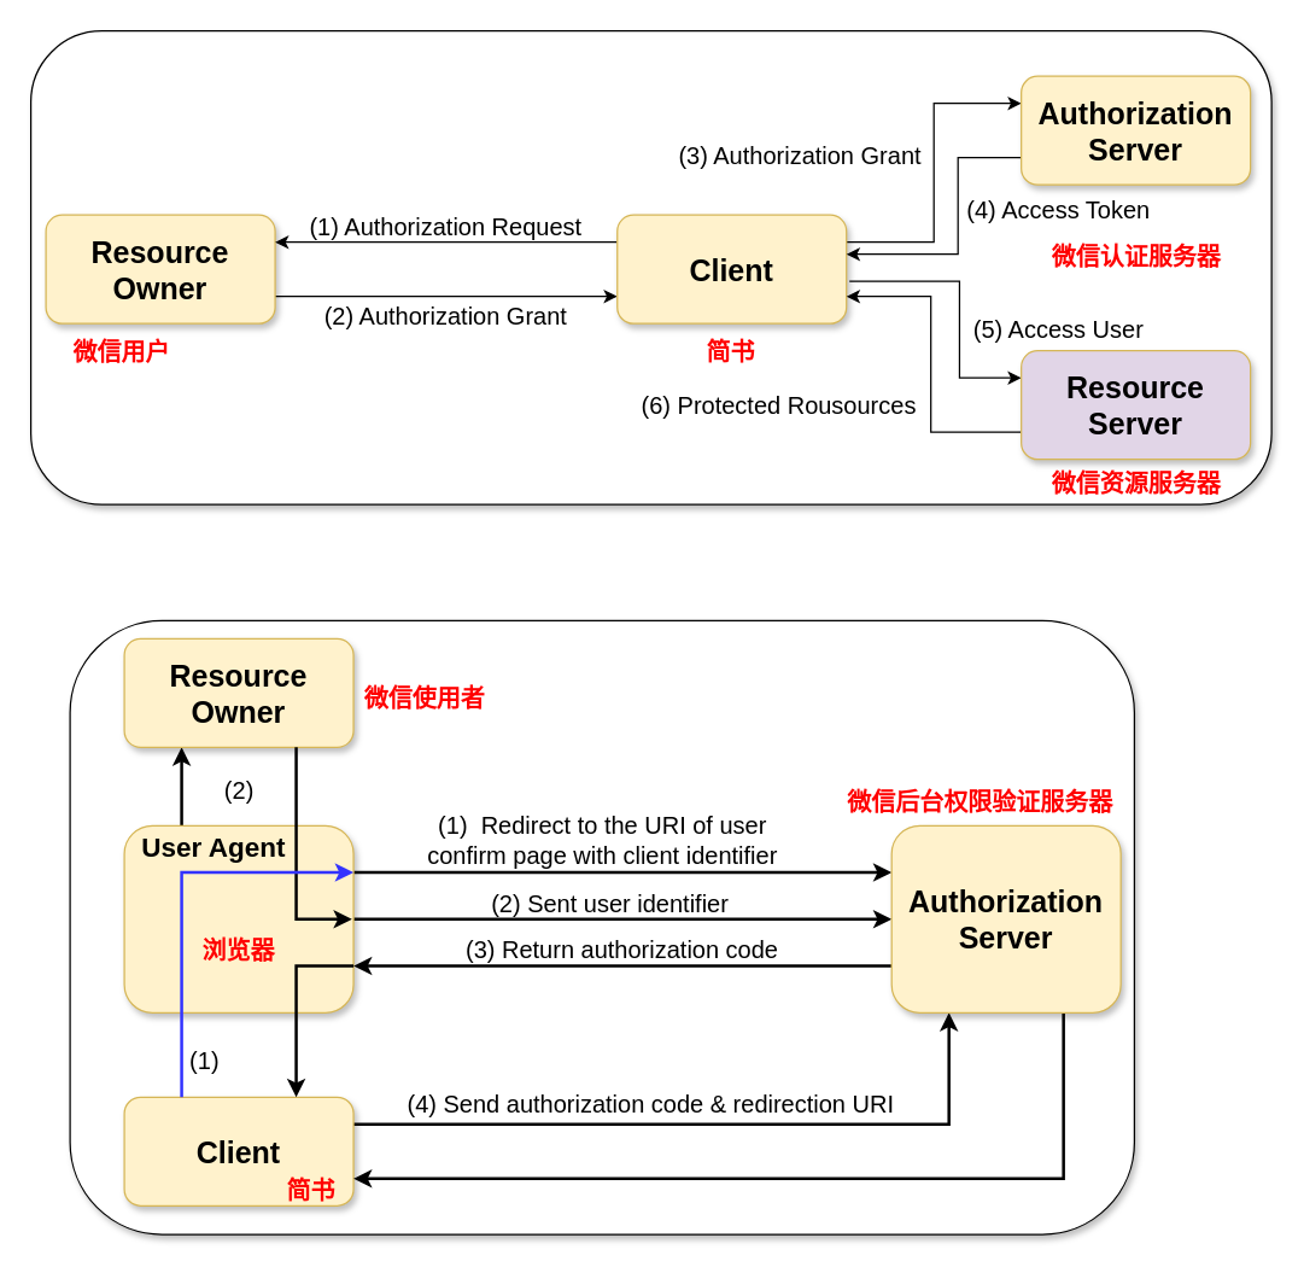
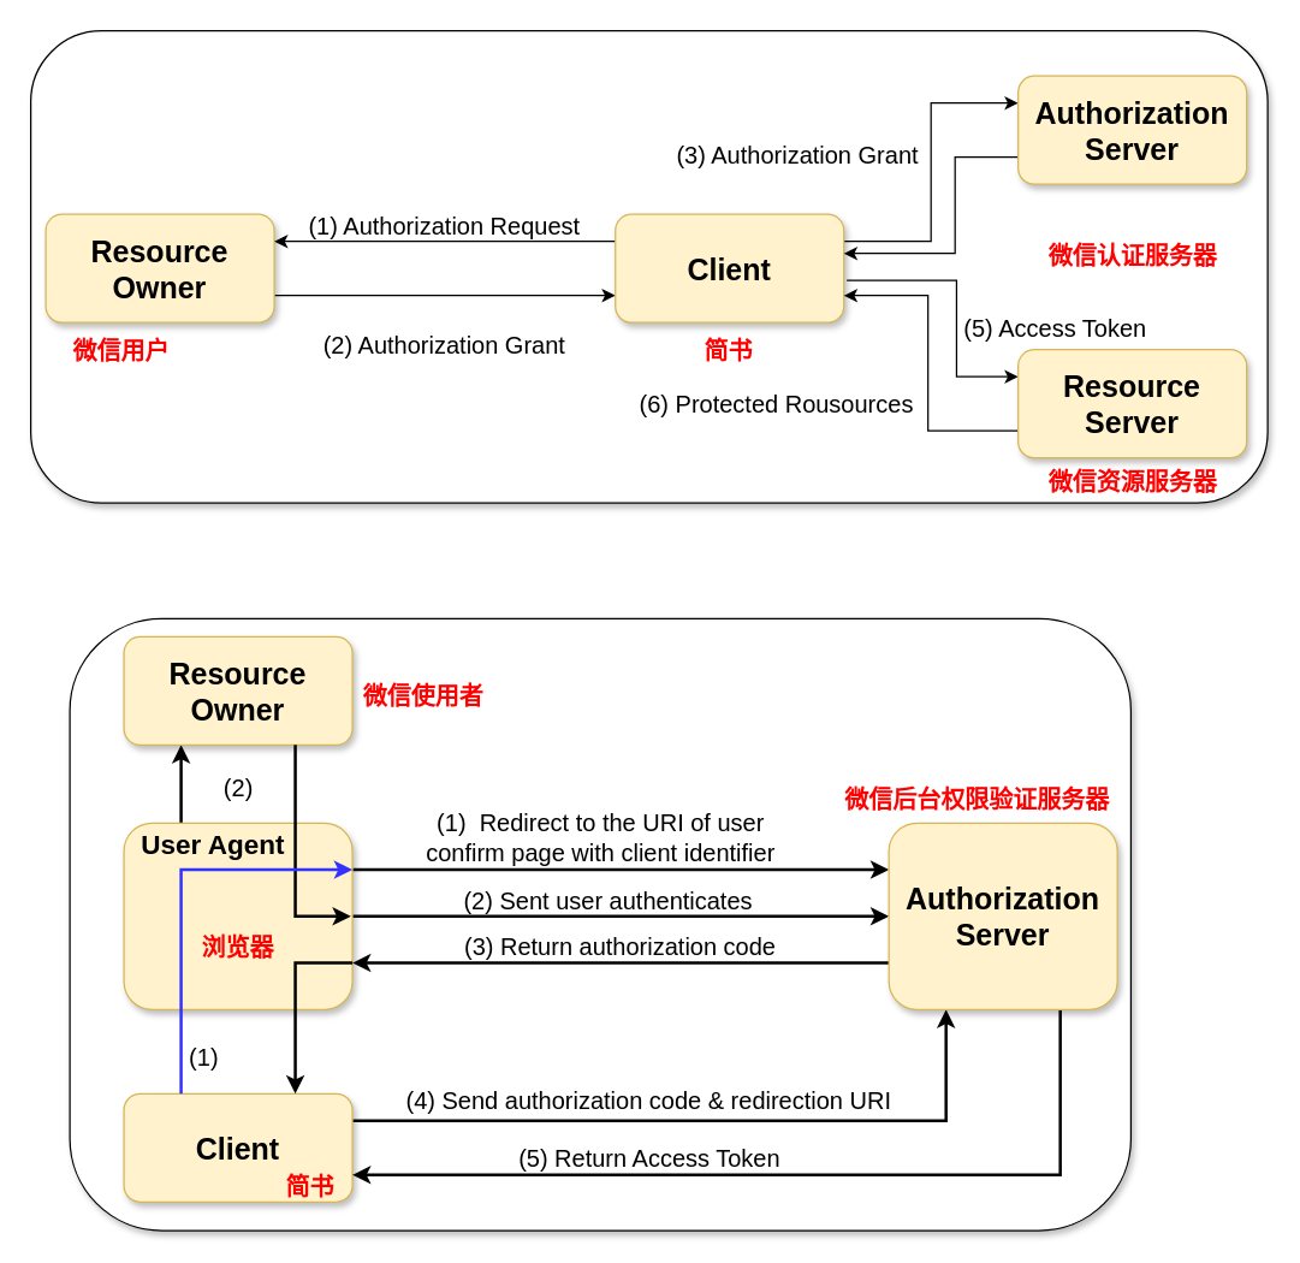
  <mxCell id="0" />
  <mxCell id="1" parent="0" />
  <mxCell id="2" value="" style="rounded=1;whiteSpace=wrap;html=1;shadow=1;" vertex="1" parent="1"><mxGeometry x="20" y="20" width="823" height="314" as="geometry" /></mxCell>
  <mxCell id="3" style="edgeStyle=orthogonalEdgeStyle;rounded=0;orthogonalLoop=1;jettySize=auto;html=1;entryX=0;entryY=0.75;entryDx=0;entryDy=0;exitX=1;exitY=0.75;exitDx=0;exitDy=0;" edge="1" parent="1" source="4" target="8"><mxGeometry relative="1" as="geometry" /></mxCell>
  <mxCell id="4" value="&lt;font style=&quot;font-size: 20px&quot;&gt;&lt;b&gt;Resource Owner&lt;/b&gt;&lt;/font&gt;" style="rounded=1;whiteSpace=wrap;html=1;fillColor=#fff2cc;strokeColor=#d6b656;shadow=1;" vertex="1" parent="1"><mxGeometry x="30" y="142" width="152" height="72" as="geometry" /></mxCell>
  <mxCell id="5" style="edgeStyle=orthogonalEdgeStyle;rounded=0;orthogonalLoop=1;jettySize=auto;html=1;entryX=1;entryY=0.25;entryDx=0;entryDy=0;exitX=0;exitY=0.25;exitDx=0;exitDy=0;" edge="1" parent="1" source="8" target="4"><mxGeometry relative="1" as="geometry" /></mxCell>
  <mxCell id="6" style="edgeStyle=orthogonalEdgeStyle;rounded=0;orthogonalLoop=1;jettySize=auto;html=1;entryX=0;entryY=0.25;entryDx=0;entryDy=0;exitX=1;exitY=0.25;exitDx=0;exitDy=0;" edge="1" parent="1" source="8" target="10"><mxGeometry relative="1" as="geometry" /></mxCell>
  <mxCell id="7" style="edgeStyle=orthogonalEdgeStyle;rounded=0;orthogonalLoop=1;jettySize=auto;html=1;entryX=0;entryY=0.25;entryDx=0;entryDy=0;exitX=1.013;exitY=0.611;exitDx=0;exitDy=0;exitPerimeter=0;" edge="1" parent="1" source="8" target="12"><mxGeometry relative="1" as="geometry"><Array as="points"><mxPoint x="636" y="186" /><mxPoint x="636" y="250" /></Array></mxGeometry></mxCell>
  <mxCell id="8" value="&lt;font style=&quot;font-size: 20px&quot;&gt;&lt;b&gt;Client&lt;/b&gt;&lt;/font&gt;" style="rounded=1;whiteSpace=wrap;html=1;fillColor=#fff2cc;strokeColor=#d6b656;shadow=1;" vertex="1" parent="1"><mxGeometry x="409" y="142" width="152" height="72" as="geometry" /></mxCell>
  <mxCell id="9" style="edgeStyle=orthogonalEdgeStyle;rounded=0;orthogonalLoop=1;jettySize=auto;html=1;entryX=1;entryY=0.361;entryDx=0;entryDy=0;exitX=0;exitY=0.75;exitDx=0;exitDy=0;entryPerimeter=0;" edge="1" parent="1" source="10" target="8"><mxGeometry relative="1" as="geometry"><Array as="points"><mxPoint x="635" y="104" /><mxPoint x="635" y="168" /></Array></mxGeometry></mxCell>
  <mxCell id="10" value="&lt;font style=&quot;font-size: 20px&quot;&gt;&lt;b&gt;Authorization Server&lt;/b&gt;&lt;/font&gt;" style="rounded=1;whiteSpace=wrap;html=1;fillColor=#fff2cc;strokeColor=#d6b656;shadow=1;" vertex="1" parent="1"><mxGeometry x="677" y="50" width="152" height="72" as="geometry" /></mxCell>
  <mxCell id="11" style="edgeStyle=orthogonalEdgeStyle;rounded=0;orthogonalLoop=1;jettySize=auto;html=1;entryX=1;entryY=0.75;entryDx=0;entryDy=0;exitX=0;exitY=0.75;exitDx=0;exitDy=0;" edge="1" parent="1" source="12" target="8"><mxGeometry relative="1" as="geometry"><Array as="points"><mxPoint x="617" y="286" /><mxPoint x="617" y="196" /></Array></mxGeometry></mxCell>
- <mxCell id="12" value="&lt;font style=&quot;font-size: 20px&quot;&gt;&lt;b&gt;Resource Server&lt;br&gt;&lt;/b&gt;&lt;/font&gt;" style="rounded=1;whiteSpace=wrap;html=1;fillColor=#e1d5e7;strokeColor=#d6b656;shadow=1;" vertex="1" parent="1"><mxGeometry x="677" y="232" width="152" height="72" as="geometry" /></mxCell>
+ <mxCell id="12" value="&lt;font style=&quot;font-size: 20px&quot;&gt;&lt;b&gt;Resource Server&lt;br&gt;&lt;/b&gt;&lt;/font&gt;" style="rounded=1;whiteSpace=wrap;html=1;fillColor=#fff2cc;strokeColor=#d6b656;shadow=1;" vertex="1" parent="1"><mxGeometry x="677" y="232" width="152" height="72" as="geometry" /></mxCell>
  <mxCell id="13" value="&lt;font style=&quot;font-size: 16px&quot;&gt;(1) Authorization Request&lt;/font&gt;" style="text;html=1;strokeColor=none;fillColor=none;align=center;verticalAlign=middle;whiteSpace=wrap;rounded=0;shadow=1;" vertex="1" parent="1"><mxGeometry x="195.25" y="140" width="200.5" height="20" as="geometry" /></mxCell>
- <mxCell id="14" value="&lt;font style=&quot;font-size: 16px&quot;&gt;(2) Authorization Grant&lt;/font&gt;" style="text;html=1;strokeColor=none;fillColor=none;align=center;verticalAlign=middle;whiteSpace=wrap;rounded=0;shadow=1;" vertex="1" parent="1"><mxGeometry x="202" y="199" width="187" height="20" as="geometry" /></mxCell>
+ <mxCell id="14" value="&lt;font style=&quot;font-size: 16px&quot;&gt;(2) Authorization Grant&lt;/font&gt;" style="text;html=1;strokeColor=none;fillColor=none;align=center;verticalAlign=middle;whiteSpace=wrap;rounded=0;shadow=1;" vertex="1" parent="1"><mxGeometry x="202" y="219" width="187" height="20" as="geometry" /></mxCell>
  <mxCell id="15" value="&lt;font style=&quot;font-size: 16px&quot;&gt;(3) Authorization Grant&lt;/font&gt;" style="text;html=1;strokeColor=none;fillColor=none;align=center;verticalAlign=middle;whiteSpace=wrap;rounded=0;shadow=1;" vertex="1" parent="1"><mxGeometry x="437" y="93" width="187" height="20" as="geometry" /></mxCell>
- <mxCell id="16" value="&lt;font style=&quot;font-size: 16px&quot;&gt;(4) Access Token&lt;/font&gt;" style="text;html=1;strokeColor=none;fillColor=none;align=center;verticalAlign=middle;whiteSpace=wrap;rounded=0;shadow=1;" vertex="1" parent="1"><mxGeometry x="638" y="129" width="128" height="20" as="geometry" /></mxCell>
- <mxCell id="17" value="&lt;font style=&quot;font-size: 16px&quot;&gt;(5) Access User&lt;/font&gt;" style="text;html=1;strokeColor=none;fillColor=none;align=center;verticalAlign=middle;whiteSpace=wrap;rounded=0;shadow=1;" vertex="1" parent="1"><mxGeometry x="638" y="208" width="128" height="20" as="geometry" /></mxCell>
+ <mxCell id="17" value="&lt;font style=&quot;font-size: 16px&quot;&gt;(5) Access Token&lt;/font&gt;" style="text;html=1;strokeColor=none;fillColor=none;align=center;verticalAlign=middle;whiteSpace=wrap;rounded=0;shadow=1;" vertex="1" parent="1"><mxGeometry x="638" y="208" width="128" height="20" as="geometry" /></mxCell>
  <mxCell id="18" value="&lt;font style=&quot;font-size: 16px&quot;&gt;(6) Protected Rousources&lt;/font&gt;" style="text;html=1;strokeColor=none;fillColor=none;align=center;verticalAlign=middle;whiteSpace=wrap;rounded=0;shadow=1;" vertex="1" parent="1"><mxGeometry x="412" y="258" width="209" height="20" as="geometry" /></mxCell>
  <mxCell id="19" value="&lt;span style=&quot;font-size: 16px&quot;&gt;&lt;font color=&quot;#ff0000&quot;&gt;&lt;b&gt;微信用户&lt;/b&gt;&lt;/font&gt;&lt;/span&gt;" style="text;html=1;strokeColor=none;fillColor=none;align=center;verticalAlign=middle;whiteSpace=wrap;rounded=0;shadow=1;" vertex="1" parent="1"><mxGeometry x="40.38" y="223" width="81.25" height="20" as="geometry" /></mxCell>
  <mxCell id="20" value="&lt;font color=&quot;#ff0000&quot;&gt;&lt;span style=&quot;font-size: 16px&quot;&gt;&lt;b&gt;简书&lt;/b&gt;&lt;/span&gt;&lt;/font&gt;" style="text;html=1;strokeColor=none;fillColor=none;align=center;verticalAlign=middle;whiteSpace=wrap;rounded=0;shadow=1;" vertex="1" parent="1"><mxGeometry x="444.37" y="223" width="81.25" height="20" as="geometry" /></mxCell>
  <mxCell id="21" value="&lt;span style=&quot;font-size: 16px&quot;&gt;&lt;font color=&quot;#ff0000&quot;&gt;&lt;b&gt;微信认证服务器&lt;/b&gt;&lt;/font&gt;&lt;/span&gt;" style="text;html=1;strokeColor=none;fillColor=none;align=center;verticalAlign=middle;whiteSpace=wrap;rounded=0;shadow=1;" vertex="1" parent="1"><mxGeometry x="684.5" y="160" width="137" height="20" as="geometry" /></mxCell>
  <mxCell id="22" value="&lt;span style=&quot;font-size: 16px&quot;&gt;&lt;font color=&quot;#ff0000&quot;&gt;&lt;b&gt;微信资源服务器&lt;/b&gt;&lt;/font&gt;&lt;/span&gt;" style="text;html=1;strokeColor=none;fillColor=none;align=center;verticalAlign=middle;whiteSpace=wrap;rounded=0;shadow=1;" vertex="1" parent="1"><mxGeometry x="684.5" y="310" width="137" height="20" as="geometry" /></mxCell>
  <mxCell id="23" value="" style="rounded=1;whiteSpace=wrap;html=1;shadow=1;" vertex="1" parent="1"><mxGeometry x="46" y="411" width="706" height="407" as="geometry" /></mxCell>
  <mxCell id="24" style="edgeStyle=orthogonalEdgeStyle;rounded=0;orthogonalLoop=1;jettySize=auto;html=1;entryX=0.25;entryY=1;entryDx=0;entryDy=0;exitX=1;exitY=0.25;exitDx=0;exitDy=0;strokeWidth=2;" edge="1" parent="1" source="25" target="33"><mxGeometry relative="1" as="geometry" /></mxCell>
  <mxCell id="25" value="&lt;font style=&quot;font-size: 20px&quot;&gt;&lt;b&gt;Client&lt;/b&gt;&lt;/font&gt;" style="rounded=1;whiteSpace=wrap;html=1;fillColor=#fff2cc;strokeColor=#d6b656;shadow=1;" vertex="1" parent="1"><mxGeometry x="82" y="727" width="152" height="72" as="geometry" /></mxCell>
  <mxCell id="26" style="edgeStyle=orthogonalEdgeStyle;rounded=0;orthogonalLoop=1;jettySize=auto;html=1;entryX=0.25;entryY=1;entryDx=0;entryDy=0;exitX=0.25;exitY=0;exitDx=0;exitDy=0;strokeWidth=2;" edge="1" parent="1" source="29" target="30"><mxGeometry relative="1" as="geometry" /></mxCell>
  <mxCell id="27" style="edgeStyle=orthogonalEdgeStyle;rounded=0;orthogonalLoop=1;jettySize=auto;html=1;entryX=0;entryY=0.25;entryDx=0;entryDy=0;exitX=1;exitY=0.25;exitDx=0;exitDy=0;strokeWidth=2;" edge="1" parent="1" source="29" target="33"><mxGeometry relative="1" as="geometry" /></mxCell>
  <mxCell id="28" style="edgeStyle=orthogonalEdgeStyle;rounded=0;orthogonalLoop=1;jettySize=auto;html=1;strokeWidth=2;" edge="1" parent="1" source="29" target="33"><mxGeometry relative="1" as="geometry" /></mxCell>
  <mxCell id="29" value="" style="rounded=1;whiteSpace=wrap;html=1;fillColor=#fff2cc;strokeColor=#d6b656;shadow=1;" vertex="1" parent="1"><mxGeometry x="82" y="547" width="152" height="124" as="geometry" /></mxCell>
  <mxCell id="30" value="&lt;font style=&quot;font-size: 20px&quot;&gt;&lt;b&gt;Resource Owner&lt;/b&gt;&lt;/font&gt;" style="rounded=1;whiteSpace=wrap;html=1;fillColor=#fff2cc;strokeColor=#d6b656;shadow=1;" vertex="1" parent="1"><mxGeometry x="82" y="423" width="152" height="72" as="geometry" /></mxCell>
  <mxCell id="31" style="edgeStyle=orthogonalEdgeStyle;rounded=0;orthogonalLoop=1;jettySize=auto;html=1;entryX=1;entryY=0.75;entryDx=0;entryDy=0;exitX=0;exitY=0.75;exitDx=0;exitDy=0;strokeWidth=2;" edge="1" parent="1" source="33" target="29"><mxGeometry relative="1" as="geometry" /></mxCell>
  <mxCell id="32" style="edgeStyle=orthogonalEdgeStyle;rounded=0;orthogonalLoop=1;jettySize=auto;html=1;entryX=1;entryY=0.75;entryDx=0;entryDy=0;exitX=0.75;exitY=1;exitDx=0;exitDy=0;strokeWidth=2;" edge="1" parent="1" source="33" target="25"><mxGeometry relative="1" as="geometry" /></mxCell>
  <mxCell id="33" value="&lt;b style=&quot;font-size: 20px&quot;&gt;Authorization Server&lt;/b&gt;" style="rounded=1;whiteSpace=wrap;html=1;fillColor=#fff2cc;strokeColor=#d6b656;shadow=1;" vertex="1" parent="1"><mxGeometry x="591" y="547" width="152" height="124" as="geometry" /></mxCell>
  <mxCell id="34" value="&lt;font style=&quot;font-size: 16px&quot;&gt;(1)&amp;nbsp; Redirect to the URI of&amp;nbsp;&lt;/font&gt;&lt;font style=&quot;font-size: 16px&quot;&gt;user confirm page with c&lt;/font&gt;&lt;span style=&quot;font-size: 16px&quot;&gt;lient identifier&lt;/span&gt;" style="text;html=1;strokeColor=none;fillColor=none;align=center;verticalAlign=middle;whiteSpace=wrap;rounded=0;shadow=1;" vertex="1" parent="1"><mxGeometry x="264.5" y="547" width="269" height="20" as="geometry" /></mxCell>
- <mxCell id="35" value="&lt;font style=&quot;font-size: 16px&quot;&gt;(2) Sent user identifier&lt;/font&gt;" style="text;html=1;strokeColor=none;fillColor=none;align=center;verticalAlign=middle;whiteSpace=wrap;rounded=0;shadow=1;strokeWidth=2;" vertex="1" parent="1"><mxGeometry x="233" y="589" width="343" height="20" as="geometry" /></mxCell>
+ <mxCell id="35" value="&lt;font style=&quot;font-size: 16px&quot;&gt;(2) Sent user authenticates&lt;/font&gt;" style="text;html=1;strokeColor=none;fillColor=none;align=center;verticalAlign=middle;whiteSpace=wrap;rounded=0;shadow=1;strokeWidth=2;" vertex="1" parent="1"><mxGeometry x="233" y="589" width="343" height="20" as="geometry" /></mxCell>
  <mxCell id="36" value="&lt;span style=&quot;font-size: 16px&quot;&gt;(1)&lt;/span&gt;" style="text;html=1;strokeColor=none;fillColor=none;align=center;verticalAlign=middle;whiteSpace=wrap;rounded=0;shadow=1;" vertex="1" parent="1"><mxGeometry x="123.63" y="693" width="23" height="20" as="geometry" /></mxCell>
  <mxCell id="37" value="&lt;span style=&quot;font-size: 16px&quot;&gt;(2)&lt;/span&gt;" style="text;html=1;strokeColor=none;fillColor=none;align=center;verticalAlign=middle;whiteSpace=wrap;rounded=0;shadow=1;" vertex="1" parent="1"><mxGeometry x="146.63" y="514" width="23" height="20" as="geometry" /></mxCell>
  <mxCell id="38" style="edgeStyle=orthogonalEdgeStyle;rounded=0;orthogonalLoop=1;jettySize=auto;html=1;entryX=0;entryY=1;entryDx=0;entryDy=0;exitX=0.75;exitY=1;exitDx=0;exitDy=0;strokeWidth=2;" edge="1" parent="1" source="30" target="35"><mxGeometry relative="1" as="geometry"><mxPoint x="130" y="557" as="sourcePoint" /><mxPoint x="130" y="505" as="targetPoint" /><Array as="points"><mxPoint x="196" y="609" /></Array></mxGeometry></mxCell>
  <mxCell id="39" value="&lt;font style=&quot;font-size: 16px&quot;&gt;(3) Return authorization code&lt;/font&gt;" style="text;html=1;strokeColor=none;fillColor=none;align=center;verticalAlign=middle;whiteSpace=wrap;rounded=0;shadow=1;" vertex="1" parent="1"><mxGeometry x="241" y="619" width="343" height="20" as="geometry" /></mxCell>
  <mxCell id="40" value="&lt;font style=&quot;font-size: 16px&quot;&gt;(4) Send authorization code &amp;amp; redirection URI&lt;/font&gt;" style="text;html=1;strokeColor=none;fillColor=none;align=center;verticalAlign=middle;whiteSpace=wrap;rounded=0;shadow=1;" vertex="1" parent="1"><mxGeometry x="261" y="722" width="341" height="20" as="geometry" /></mxCell>
+ <mxCell id="41" value="&lt;font style=&quot;font-size: 16px&quot;&gt;(5) Return Access Token&lt;/font&gt;" style="text;html=1;strokeColor=none;fillColor=none;align=center;verticalAlign=middle;whiteSpace=wrap;rounded=0;shadow=1;" vertex="1" parent="1"><mxGeometry x="341.5" y="760" width="180" height="20" as="geometry" /></mxCell>
  <mxCell id="42" style="edgeStyle=orthogonalEdgeStyle;rounded=0;orthogonalLoop=1;jettySize=auto;html=1;entryX=1;entryY=0.25;entryDx=0;entryDy=0;exitX=0.25;exitY=0;exitDx=0;exitDy=0;strokeWidth=2;strokeColor=#3333FF;" edge="1" parent="1" source="25" target="29"><mxGeometry relative="1" as="geometry"><Array as="points"><mxPoint x="120" y="578" /></Array></mxGeometry></mxCell>
  <mxCell id="43" style="edgeStyle=orthogonalEdgeStyle;rounded=0;orthogonalLoop=1;jettySize=auto;html=1;entryX=0.75;entryY=0;entryDx=0;entryDy=0;strokeWidth=2;exitX=1;exitY=0.75;exitDx=0;exitDy=0;" edge="1" parent="1" source="29" target="25"><mxGeometry relative="1" as="geometry"><Array as="points"><mxPoint x="196" y="640" /></Array></mxGeometry></mxCell>
  <mxCell id="44" value="&lt;font size=&quot;1&quot;&gt;&lt;b style=&quot;font-size: 18px&quot;&gt;User Agent&lt;/b&gt;&lt;/font&gt;" style="text;html=1;strokeColor=none;fillColor=none;align=center;verticalAlign=middle;whiteSpace=wrap;rounded=0;shadow=1;" vertex="1" parent="1"><mxGeometry x="91" y="552" width="101.13" height="20" as="geometry" /></mxCell>
  <mxCell id="45" value="&lt;font color=&quot;#ff0000&quot;&gt;&lt;span style=&quot;font-size: 16px&quot;&gt;&lt;b&gt;微信使用者&lt;/b&gt;&lt;/span&gt;&lt;/font&gt;" style="text;html=1;strokeColor=none;fillColor=none;align=center;verticalAlign=middle;whiteSpace=wrap;rounded=0;shadow=1;" vertex="1" parent="1"><mxGeometry x="237" y="453" width="89" height="20" as="geometry" /></mxCell>
  <mxCell id="46" value="&lt;font color=&quot;#ff0000&quot;&gt;&lt;span style=&quot;font-size: 16px&quot;&gt;&lt;b&gt;浏览器&lt;/b&gt;&lt;/span&gt;&lt;/font&gt;" style="text;html=1;strokeColor=none;fillColor=none;align=center;verticalAlign=middle;whiteSpace=wrap;rounded=0;shadow=1;" vertex="1" parent="1"><mxGeometry x="131" y="619.5" width="54" height="20" as="geometry" /></mxCell>
  <mxCell id="47" value="&lt;b style=&quot;color: rgb(255 , 0 , 0) ; font-size: 16px&quot;&gt;简书&lt;/b&gt;" style="text;html=1;strokeColor=none;fillColor=none;align=center;verticalAlign=middle;whiteSpace=wrap;rounded=0;shadow=1;" vertex="1" parent="1"><mxGeometry x="185" y="779" width="41.5" height="20" as="geometry" /></mxCell>
  <mxCell id="48" value="&lt;font color=&quot;#ff0000&quot;&gt;&lt;span style=&quot;font-size: 16px&quot;&gt;&lt;b&gt;微信后台权限验证服务器&lt;/b&gt;&lt;/span&gt;&lt;/font&gt;" style="text;html=1;strokeColor=none;fillColor=none;align=center;verticalAlign=middle;whiteSpace=wrap;rounded=0;shadow=1;" vertex="1" parent="1"><mxGeometry x="557.25" y="522" width="185.75" height="20" as="geometry" /></mxCell>
